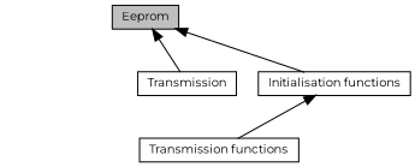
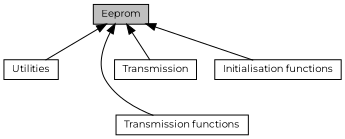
  digraph {
    fontname=Montserrat
    rankdir=TB
    node [color=black fillcolor=white fontname=Montserrat fontsize=10 shape=record style=filled]
    edge [dir=back fontname=Montserrat fontsize=10 labelfontname=Helvetica labelfontsize=10 shape=plaintext style=solid]
    n1 [fillcolor=grey75 fontcolor=black height=0.2 label=Eeprom width=0.4]
+   n2 [height=0.2 label=Utilities width=0.4]
    n3 [height=0.2 label="Transmission functions" width=0.4]
    n4 [height=0.2 label=Transmission width=0.4]
    n5 [height=0.2 label="Initialisation functions" width=0.4]
-   n5 -> n3
+   n1 -> n2
+   n1 -> n3
    n1 -> n4
    n1 -> n5
  }
